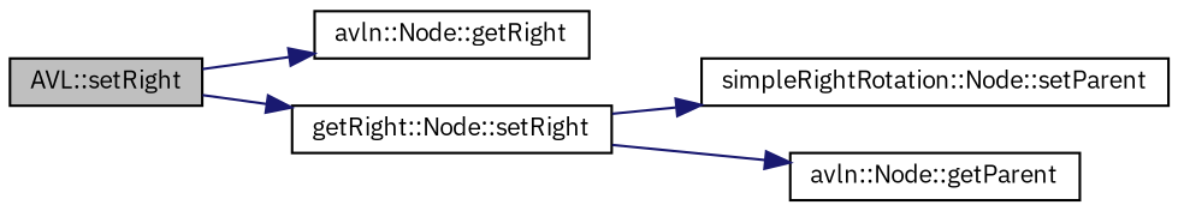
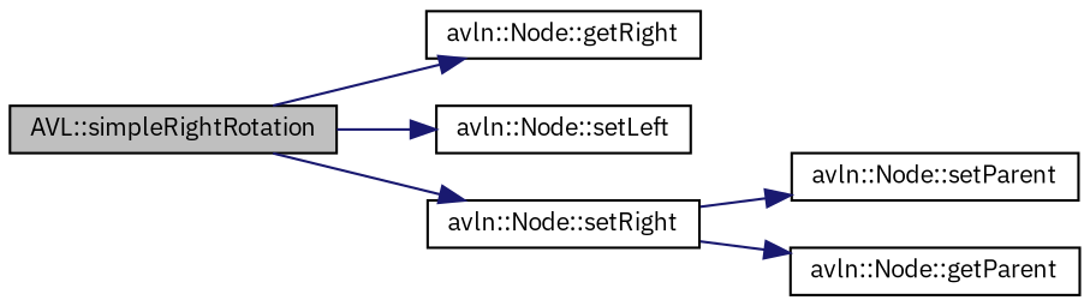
  digraph {
    fontname="IBM Plex Sans"
    rankdir=LR
    node [color=black fillcolor=white fontname="IBM Plex Sans" fontsize=10 shape=record style=filled]
    edge [color=midnightblue fontname="IBM Plex Sans" fontsize=10 labelfontname=Helvetica labelfontsize=10 style=solid]
-   n1 [fillcolor=grey75 fontcolor=black height=0.2 label="AVL::setRight" width=0.4]
+   n1 [fillcolor=grey75 fontcolor=black height=0.2 label="AVL::simpleRightRotation" width=0.4]
    n2 [height=0.2 label="avln::Node::getRight" width=0.4]
-   n4 [height=0.2 label="getRight::Node::setRight" width=0.4]
-   n5 [height=0.2 label="simpleRightRotation::Node::setParent" width=0.4]
+   n3 [height=0.2 label="avln::Node::setLeft" width=0.4]
+   n4 [height=0.2 label="avln::Node::setRight" width=0.4]
+   n5 [height=0.2 label="avln::Node::setParent" width=0.4]
    n6 [height=0.2 label="avln::Node::getParent" width=0.4]
    n1 -> n2
+   n1 -> n3
    n1 -> n4
    n4 -> n5
    n4 -> n6
  }
